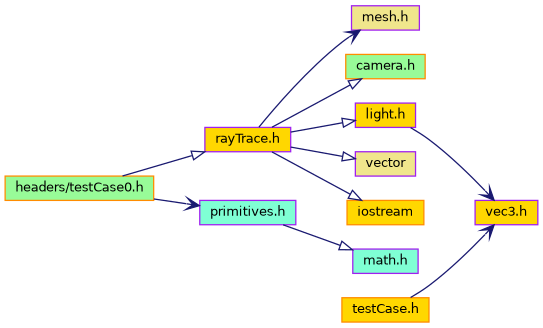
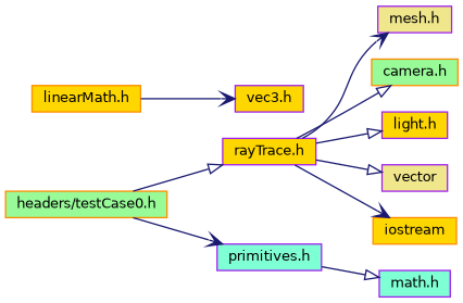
  digraph {
    rankdir=LR
    node [color=purple fillcolor=gold fontname=Helvetica fontsize=10 shape=record style=filled]
    edge [arrowhead=onormal color=midnightblue fontname=Helvetica fontsize=10 labelfontname=Helvetica labelfontsize=10 style=solid]
    n1 [color=darkorange fillcolor=palegreen fontcolor=black height=0.2 label="headers/testCase0.h" width=0.4]
    n2 [height=0.2 label="rayTrace.h" width=0.4]
    n3 [fillcolor=aquamarine height=0.2 label="primitives.h" width=0.4]
    n4 [fillcolor=khaki height=0.2 label="mesh.h" width=0.4]
    n5 [color=darkorange fillcolor=palegreen height=0.2 label="camera.h" width=0.4]
    n6 [height=0.2 label="light.h" width=0.4]
    n7 [fillcolor=khaki height=0.2 label=vector width=0.4]
    n8 [color=darkorange height=0.2 label=iostream width=0.4]
    n9 [fillcolor=aquamarine height=0.2 label="math.h" width=0.4]
    n10 [height=0.2 label="vec3.h" width=0.4]
-   n11 [color=darkorange height=0.2 label="testCase.h" width=0.4]
+   n11 [color=darkorange height=0.2 label="linearMath.h" width=0.4]
    n1 -> n2
    n1 -> n3 [arrowhead=vee]
    n2 -> n4 [arrowhead=vee]
    n2 -> n5
    n2 -> n6
    n2 -> n7
-   n2 -> n8
+   n2 -> n8 [arrowhead=vee]
    n3 -> n9
-   n6 -> n10 [arrowhead=vee]
    n11 -> n10 [arrowhead=vee]
  }
